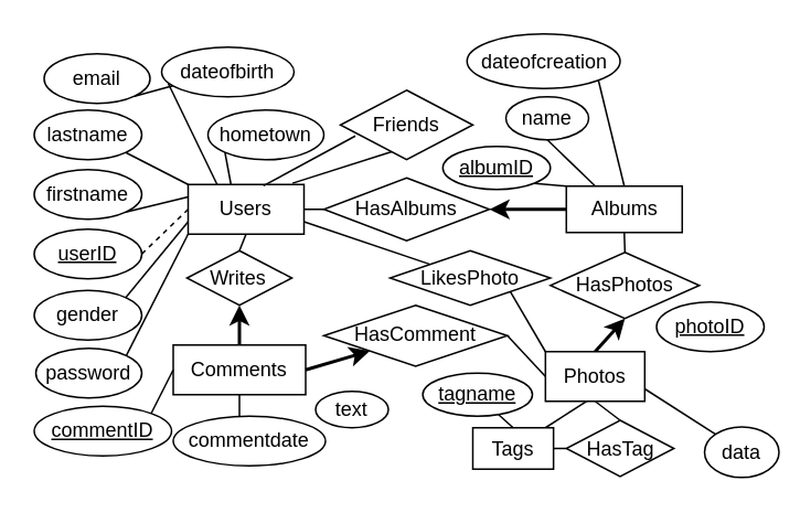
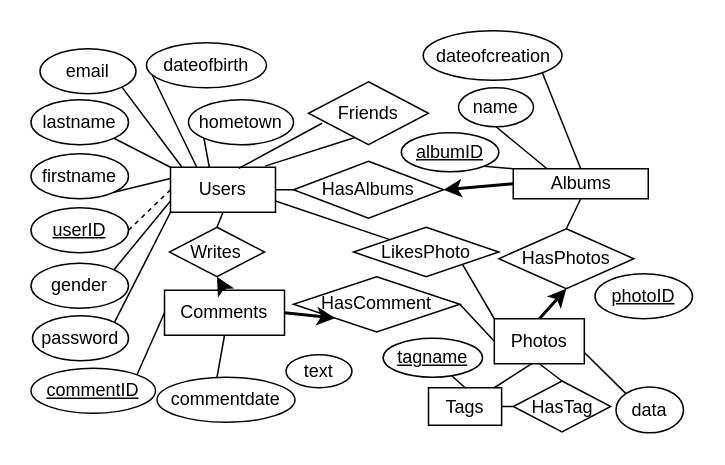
  <mxCell id="0" />
  <mxCell id="1" parent="0" />
  <mxCell id="2" value="Users" style="whiteSpace=wrap;html=1;align=center;" parent="1" vertex="1"><mxGeometry x="113" y="111" width="70" height="30" as="geometry" /></mxCell>
  <mxCell id="3" value="userID" style="ellipse;whiteSpace=wrap;html=1;align=center;fontStyle=4;" parent="1" vertex="1"><mxGeometry x="20" y="138" width="65" height="30" as="geometry" /></mxCell>
  <mxCell id="4" value="firstname" style="ellipse;whiteSpace=wrap;html=1;align=center;" parent="1" vertex="1"><mxGeometry x="20" y="102" width="65" height="30" as="geometry" /></mxCell>
  <mxCell id="5" value="lastname" style="ellipse;whiteSpace=wrap;html=1;align=center;" parent="1" vertex="1"><mxGeometry x="20" y="66" width="65" height="30" as="geometry" /></mxCell>
  <mxCell id="6" value="email" style="ellipse;whiteSpace=wrap;html=1;align=center;" parent="1" vertex="1"><mxGeometry x="26" y="32" width="64" height="30" as="geometry" /></mxCell>
  <mxCell id="7" value="dateofbirth" style="ellipse;whiteSpace=wrap;html=1;align=center;" parent="1" vertex="1"><mxGeometry x="97" y="28" width="80" height="30" as="geometry" /></mxCell>
  <mxCell id="8" value="hometown" style="ellipse;whiteSpace=wrap;html=1;align=center;" parent="1" vertex="1"><mxGeometry x="125" y="66" width="70" height="30" as="geometry" /></mxCell>
  <mxCell id="9" value="gender" style="ellipse;whiteSpace=wrap;html=1;align=center;" parent="1" vertex="1"><mxGeometry x="20" y="175" width="65" height="30" as="geometry" /></mxCell>
  <mxCell id="10" value="password" style="ellipse;whiteSpace=wrap;html=1;align=center;" parent="1" vertex="1"><mxGeometry x="21" y="210" width="64" height="30" as="geometry" /></mxCell>
  <mxCell id="11" value="" style="endArrow=none;html=1;rounded=0;exitX=1;exitY=0.5;exitDx=0;exitDy=0;entryX=0;entryY=0.5;entryDx=0;entryDy=0;dashed=1;" parent="1" source="3" target="2" edge="1"><mxGeometry relative="1" as="geometry"><mxPoint x="125" y="198" as="sourcePoint" /><mxPoint x="175" y="163" as="targetPoint" /></mxGeometry></mxCell>
  <mxCell id="12" value="" style="endArrow=none;html=1;rounded=0;strokeColor=default;exitX=0;exitY=1;exitDx=0;exitDy=0;entryX=0.37;entryY=0;entryDx=0;entryDy=0;entryPerimeter=0;" parent="1" source="8" target="2" edge="1"><mxGeometry relative="1" as="geometry"><mxPoint x="275" y="298" as="sourcePoint" /><mxPoint x="435" y="298" as="targetPoint" /></mxGeometry></mxCell>
  <mxCell id="13" value="" style="endArrow=none;html=1;rounded=0;strokeColor=default;exitX=0.05;exitY=0.733;exitDx=0;exitDy=0;entryX=0.25;entryY=0;entryDx=0;entryDy=0;exitPerimeter=0;" parent="1" source="7" target="2" edge="1"><mxGeometry relative="1" as="geometry"><mxPoint x="275" y="298" as="sourcePoint" /><mxPoint x="435" y="298" as="targetPoint" /></mxGeometry></mxCell>
- <mxCell id="14" value="" style="endArrow=none;html=1;rounded=0;strokeColor=default;exitX=1;exitY=1;exitDx=0;exitDy=0;" parent="1" source="6" target="7" edge="1"><mxGeometry relative="1" as="geometry"><mxPoint x="155" y="108" as="sourcePoint" /><mxPoint x="315" y="108" as="targetPoint" /></mxGeometry></mxCell>
+ <mxCell id="14" value="" style="endArrow=none;html=1;rounded=0;strokeColor=default;exitX=1;exitY=1;exitDx=0;exitDy=0;entryX=0.11;entryY=0;entryDx=0;entryDy=0;entryPerimeter=0;" parent="1" source="6" target="2" edge="1"><mxGeometry relative="1" as="geometry"><mxPoint x="155" y="108" as="sourcePoint" /><mxPoint x="315" y="108" as="targetPoint" /></mxGeometry></mxCell>
  <mxCell id="15" value="" style="endArrow=none;html=1;rounded=0;strokeColor=default;exitX=1;exitY=1;exitDx=0;exitDy=0;entryX=0;entryY=0;entryDx=0;entryDy=0;" parent="1" source="5" target="2" edge="1"><mxGeometry relative="1" as="geometry"><mxPoint x="275" y="298" as="sourcePoint" /><mxPoint x="435" y="298" as="targetPoint" /></mxGeometry></mxCell>
  <mxCell id="16" value="" style="endArrow=none;html=1;rounded=0;strokeColor=default;exitX=1;exitY=1;exitDx=0;exitDy=0;entryX=0;entryY=0.25;entryDx=0;entryDy=0;" parent="1" source="4" target="2" edge="1"><mxGeometry relative="1" as="geometry"><mxPoint x="165" y="258" as="sourcePoint" /><mxPoint x="325" y="258" as="targetPoint" /></mxGeometry></mxCell>
  <mxCell id="17" value="" style="endArrow=none;html=1;rounded=0;strokeColor=default;exitX=1;exitY=0;exitDx=0;exitDy=0;entryX=0;entryY=1;entryDx=0;entryDy=0;" parent="1" source="10" target="2" edge="1"><mxGeometry relative="1" as="geometry"><mxPoint x="289" y="188" as="sourcePoint" /><mxPoint x="449" y="188" as="targetPoint" /></mxGeometry></mxCell>
  <mxCell id="18" value="" style="endArrow=none;html=1;rounded=0;strokeColor=default;exitX=1;exitY=0;exitDx=0;exitDy=0;entryX=0;entryY=0.75;entryDx=0;entryDy=0;" parent="1" source="9" target="2" edge="1"><mxGeometry relative="1" as="geometry"><mxPoint x="305" y="87" as="sourcePoint" /><mxPoint x="465" y="87" as="targetPoint" /></mxGeometry></mxCell>
  <mxCell id="19" value="HasAlbums" style="rhombus;whiteSpace=wrap;html=1;" parent="1" vertex="1"><mxGeometry x="195" y="107" width="100" height="38" as="geometry" /></mxCell>
  <mxCell id="20" value="" style="endArrow=none;html=1;rounded=0;strokeColor=default;exitX=0.5;exitY=1;exitDx=0;exitDy=0;entryX=0.25;entryY=0;entryDx=0;entryDy=0;" parent="1" source="29" target="25" edge="1"><mxGeometry relative="1" as="geometry"><mxPoint x="525" y="95" as="sourcePoint" /><mxPoint x="685" y="95" as="targetPoint" /></mxGeometry></mxCell>
  <mxCell id="21" value="" style="endArrow=none;html=1;rounded=0;strokeColor=default;exitX=1;exitY=1;exitDx=0;exitDy=0;entryX=0;entryY=0;entryDx=0;entryDy=0;" parent="1" source="28" target="25" edge="1"><mxGeometry relative="1" as="geometry"><mxPoint x="275" y="298" as="sourcePoint" /><mxPoint x="435" y="298" as="targetPoint" /></mxGeometry></mxCell>
  <mxCell id="22" value="" style="endArrow=none;html=1;rounded=0;strokeColor=default;entryX=0.388;entryY=0.886;entryDx=0;entryDy=0;exitX=0.9;exitY=-0.025;exitDx=0;exitDy=0;exitPerimeter=0;entryPerimeter=0;" parent="1" source="2" target="26" edge="1"><mxGeometry relative="1" as="geometry"><mxPoint x="215" y="168" as="sourcePoint" /><mxPoint x="435" y="298" as="targetPoint" /></mxGeometry></mxCell>
  <mxCell id="23" value="" style="endArrow=none;html=1;rounded=0;strokeColor=default;exitX=0.65;exitY=0.025;exitDx=0;exitDy=0;exitPerimeter=0;entryX=0.113;entryY=0.659;entryDx=0;entryDy=0;entryPerimeter=0;" parent="1" source="2" target="26" edge="1"><mxGeometry relative="1" as="geometry"><mxPoint x="280" y="138" as="sourcePoint" /><mxPoint x="235" y="98" as="targetPoint" /></mxGeometry></mxCell>
  <mxCell id="24" value="" style="endArrow=none;html=1;rounded=0;strokeColor=default;exitX=1;exitY=0.5;exitDx=0;exitDy=0;entryX=0;entryY=0.5;entryDx=0;entryDy=0;" parent="1" source="2" target="19" edge="1"><mxGeometry relative="1" as="geometry"><mxPoint x="289" y="248" as="sourcePoint" /><mxPoint x="449" y="248" as="targetPoint" /></mxGeometry></mxCell>
- <mxCell id="25" value="Albums" style="whiteSpace=wrap;html=1;align=center;" parent="1" vertex="1"><mxGeometry x="341.5" y="112" width="70" height="28" as="geometry" /></mxCell>
+ <mxCell id="25" value="Albums" style="whiteSpace=wrap;html=1;align=center;" parent="1" vertex="1"><mxGeometry x="341.5" y="112" width="90" height="20" as="geometry" /></mxCell>
  <mxCell id="26" value="Friends" style="rhombus;whiteSpace=wrap;html=1;" parent="1" vertex="1"><mxGeometry x="205" y="54" width="80" height="42" as="geometry" /></mxCell>
  <mxCell id="27" value="" style="endArrow=classic;html=1;rounded=0;entryX=1;entryY=0.5;entryDx=0;entryDy=0;exitX=0;exitY=0.5;exitDx=0;exitDy=0;strokeWidth=2;" parent="1" source="25" target="19" edge="1"><mxGeometry width="50" height="50" relative="1" as="geometry"><mxPoint x="325" y="218" as="sourcePoint" /><mxPoint x="375" y="168" as="targetPoint" /></mxGeometry></mxCell>
  <mxCell id="28" value="albumID" style="ellipse;whiteSpace=wrap;html=1;align=center;fontStyle=4;" parent="1" vertex="1"><mxGeometry x="266.88" y="88" width="65" height="26" as="geometry" /></mxCell>
  <mxCell id="29" value="name" style="ellipse;whiteSpace=wrap;html=1;align=center;" parent="1" vertex="1"><mxGeometry x="305" y="58" width="50" height="26" as="geometry" /></mxCell>
  <mxCell id="30" value="dateofcreation" style="ellipse;whiteSpace=wrap;html=1;align=center;" parent="1" vertex="1"><mxGeometry x="281.5" y="20" width="92.5" height="33" as="geometry" /></mxCell>
  <mxCell id="31" value="" style="endArrow=none;html=1;rounded=0;strokeColor=default;exitX=1;exitY=1;exitDx=0;exitDy=0;entryX=0.5;entryY=0;entryDx=0;entryDy=0;" parent="1" source="30" target="25" edge="1"><mxGeometry relative="1" as="geometry"><mxPoint x="474.999" y="75.807" as="sourcePoint" /><mxPoint x="507.856" y="122.2" as="targetPoint" /></mxGeometry></mxCell>
  <mxCell id="32" value="HasPhotos" style="rhombus;whiteSpace=wrap;html=1;" parent="1" vertex="1"><mxGeometry x="331.88" y="152" width="90" height="40" as="geometry" /></mxCell>
  <mxCell id="33" value="" style="endArrow=none;html=1;rounded=0;strokeWidth=1;exitX=1;exitY=0.25;exitDx=0;exitDy=0;" parent="1" source="38" target="46" edge="1"><mxGeometry relative="1" as="geometry"><mxPoint x="105" y="328" as="sourcePoint" /><mxPoint x="265" y="328" as="targetPoint" /></mxGeometry></mxCell>
  <mxCell id="34" value="" style="endArrow=none;html=1;rounded=0;strokeWidth=1;entryX=0;entryY=0;entryDx=0;entryDy=0;exitX=1;exitY=1;exitDx=0;exitDy=0;" parent="1" source="41" target="38" edge="1"><mxGeometry relative="1" as="geometry"><mxPoint x="325" y="208" as="sourcePoint" /><mxPoint x="385" y="278" as="targetPoint" /></mxGeometry></mxCell>
  <mxCell id="35" value="" style="endArrow=none;html=1;rounded=0;strokeWidth=1;exitX=1;exitY=0.75;exitDx=0;exitDy=0;entryX=0;entryY=0;entryDx=0;entryDy=0;" parent="1" source="2" target="41" edge="1"><mxGeometry relative="1" as="geometry"><mxPoint x="105" y="229.5" as="sourcePoint" /><mxPoint x="265" y="229.5" as="targetPoint" /></mxGeometry></mxCell>
  <mxCell id="36" value="" style="endArrow=none;html=1;rounded=0;strokeWidth=1;exitX=0.5;exitY=1;exitDx=0;exitDy=0;entryX=0.5;entryY=0;entryDx=0;entryDy=0;" parent="1" source="25" target="32" edge="1"><mxGeometry relative="1" as="geometry"><mxPoint x="475" y="175" as="sourcePoint" /><mxPoint x="635" y="175" as="targetPoint" /></mxGeometry></mxCell>
  <mxCell id="37" value="" style="endArrow=classic;html=1;rounded=0;entryX=0.5;entryY=1;entryDx=0;entryDy=0;strokeWidth=2;exitX=0.5;exitY=0;exitDx=0;exitDy=0;" parent="1" source="38" target="32" edge="1"><mxGeometry width="50" height="50" relative="1" as="geometry"><mxPoint x="455" y="298" as="sourcePoint" /><mxPoint x="405" y="303" as="targetPoint" /></mxGeometry></mxCell>
  <mxCell id="38" value="Photos" style="whiteSpace=wrap;html=1;align=center;" parent="1" vertex="1"><mxGeometry x="328.88" y="212" width="60" height="30" as="geometry" /></mxCell>
  <mxCell id="39" value="photoID" style="ellipse;whiteSpace=wrap;html=1;align=center;fontStyle=4;" parent="1" vertex="1"><mxGeometry x="396" y="182" width="65" height="30" as="geometry" /></mxCell>
- <mxCell id="40" value="data" style="ellipse;whiteSpace=wrap;html=1;align=center;" parent="1" vertex="1"><mxGeometry x="425" y="257.5" width="45" height="30.5" as="geometry" /></mxCell>
+ <mxCell id="40" value="data" style="ellipse;whiteSpace=wrap;html=1;align=center;" parent="1" vertex="1"><mxGeometry x="410" y="257.5" width="45" height="30.5" as="geometry" /></mxCell>
  <mxCell id="41" value="LikesPhoto" style="rhombus;whiteSpace=wrap;html=1;" parent="1" vertex="1"><mxGeometry x="235" y="151" width="96.88" height="33" as="geometry" /></mxCell>
  <mxCell id="42" value="HasTag" style="rhombus;whiteSpace=wrap;html=1;" parent="1" vertex="1"><mxGeometry x="341.5" y="253.5" width="65" height="34" as="geometry" /></mxCell>
  <mxCell id="43" value="" style="endArrow=none;html=1;rounded=0;strokeWidth=1;exitX=1;exitY=0.75;exitDx=0;exitDy=0;entryX=0;entryY=0;entryDx=0;entryDy=0;" parent="1" source="38" target="40" edge="1"><mxGeometry relative="1" as="geometry"><mxPoint x="415" y="255.5" as="sourcePoint" /><mxPoint x="437.5" y="268" as="targetPoint" /></mxGeometry></mxCell>
  <mxCell id="44" value="" style="endArrow=none;html=1;rounded=0;strokeWidth=1;exitX=0.5;exitY=1;exitDx=0;exitDy=0;entryX=0.5;entryY=0;entryDx=0;entryDy=0;" parent="1" source="38" target="42" edge="1"><mxGeometry relative="1" as="geometry"><mxPoint x="415" y="264.25" as="sourcePoint" /><mxPoint x="428.787" y="277.393" as="targetPoint" /></mxGeometry></mxCell>
  <mxCell id="45" value="" style="endArrow=none;html=1;rounded=0;strokeWidth=1;exitX=0;exitY=0.5;exitDx=0;exitDy=0;entryX=1;entryY=0.5;entryDx=0;entryDy=0;" parent="1" source="42" target="46" edge="1"><mxGeometry relative="1" as="geometry"><mxPoint x="385" y="328" as="sourcePoint" /><mxPoint x="315" y="298" as="targetPoint" /></mxGeometry></mxCell>
  <mxCell id="46" value="Tags" style="whiteSpace=wrap;html=1;align=center;" parent="1" vertex="1"><mxGeometry x="285" y="258" width="48.75" height="25" as="geometry" /></mxCell>
  <mxCell id="47" value="tagname" style="ellipse;whiteSpace=wrap;html=1;align=center;fontStyle=4;" parent="1" vertex="1"><mxGeometry x="254.75" y="225" width="66.25" height="26" as="geometry" /></mxCell>
  <mxCell id="48" value="" style="endArrow=none;html=1;rounded=0;strokeWidth=1;exitX=0.5;exitY=0;exitDx=0;exitDy=0;" parent="1" source="46" target="47" edge="1"><mxGeometry relative="1" as="geometry"><mxPoint x="299" y="268" as="sourcePoint" /><mxPoint x="352.5" y="253" as="targetPoint" /></mxGeometry></mxCell>
- <mxCell id="49" value="Comments" style="whiteSpace=wrap;html=1;align=center;" parent="1" vertex="1"><mxGeometry x="104" y="208" width="80" height="30" as="geometry" /></mxCell>
+ <mxCell id="49" value="Comments" style="whiteSpace=wrap;html=1;align=center;" parent="1" vertex="1"><mxGeometry x="109" y="193" width="80" height="30" as="geometry" /></mxCell>
  <mxCell id="50" value="commentID" style="ellipse;whiteSpace=wrap;html=1;align=center;fontStyle=4;" parent="1" vertex="1"><mxGeometry x="20" y="245" width="83" height="30" as="geometry" /></mxCell>
  <mxCell id="51" value="text" style="ellipse;whiteSpace=wrap;html=1;align=center;" parent="1" vertex="1"><mxGeometry x="190" y="236" width="44" height="22" as="geometry" /></mxCell>
  <mxCell id="52" value="commentdate" style="ellipse;whiteSpace=wrap;html=1;align=center;" parent="1" vertex="1"><mxGeometry x="104" y="251" width="92" height="30" as="geometry" /></mxCell>
  <mxCell id="53" value="Writes" style="rhombus;whiteSpace=wrap;html=1;" parent="1" vertex="1"><mxGeometry x="112.28" y="151" width="63.44" height="33" as="geometry" /></mxCell>
  <mxCell id="54" value="HasComment" style="rhombus;whiteSpace=wrap;html=1;" parent="1" vertex="1"><mxGeometry x="195" y="184" width="110.88" height="36.75" as="geometry" /></mxCell>
  <mxCell id="55" value="" style="endArrow=none;html=1;rounded=0;strokeWidth=1;exitX=0.5;exitY=1;exitDx=0;exitDy=0;entryX=0.5;entryY=0;entryDx=0;entryDy=0;" parent="1" source="2" target="53" edge="1"><mxGeometry relative="1" as="geometry"><mxPoint x="193" y="153.5" as="sourcePoint" /><mxPoint x="269.22" y="169.25" as="targetPoint" /></mxGeometry></mxCell>
  <mxCell id="56" value="" style="endArrow=none;html=1;rounded=0;strokeWidth=1;exitX=1;exitY=0.5;exitDx=0;exitDy=0;entryX=0;entryY=0.5;entryDx=0;entryDy=0;" parent="1" source="54" target="38" edge="1"><mxGeometry relative="1" as="geometry"><mxPoint x="158" y="161" as="sourcePoint" /><mxPoint x="167.28" y="178" as="targetPoint" /></mxGeometry></mxCell>
  <mxCell id="57" value="" style="endArrow=classic;html=1;rounded=0;entryX=0.5;entryY=1;entryDx=0;entryDy=0;strokeWidth=2;exitX=0.5;exitY=0;exitDx=0;exitDy=0;" parent="1" source="49" target="53" edge="1"><mxGeometry width="50" height="50" relative="1" as="geometry"><mxPoint x="165" y="235" as="sourcePoint" /><mxPoint x="165" y="205" as="targetPoint" /></mxGeometry></mxCell>
  <mxCell id="58" value="" style="endArrow=classic;html=1;rounded=0;strokeWidth=2;exitX=1;exitY=0.5;exitDx=0;exitDy=0;entryX=0;entryY=1;entryDx=0;entryDy=0;" parent="1" source="49" target="54" edge="1"><mxGeometry width="50" height="50" relative="1" as="geometry"><mxPoint x="175" y="245" as="sourcePoint" /><mxPoint x="175" y="215" as="targetPoint" /></mxGeometry></mxCell>
  <mxCell id="59" value="" style="endArrow=none;html=1;rounded=0;strokeWidth=1;exitX=0;exitY=0.5;exitDx=0;exitDy=0;entryX=1;entryY=0;entryDx=0;entryDy=0;" parent="1" source="49" target="50" edge="1"><mxGeometry relative="1" as="geometry"><mxPoint x="115" y="288" as="sourcePoint" /><mxPoint x="105" y="268" as="targetPoint" /></mxGeometry></mxCell>
  <mxCell id="60" value="" style="endArrow=none;html=1;rounded=0;strokeWidth=1;exitX=0.5;exitY=1;exitDx=0;exitDy=0;entryX=0.435;entryY=0;entryDx=0;entryDy=0;entryPerimeter=0;" parent="1" source="49" target="52" edge="1"><mxGeometry relative="1" as="geometry"><mxPoint x="115" y="288" as="sourcePoint" /><mxPoint x="275" y="288" as="targetPoint" /></mxGeometry></mxCell>
